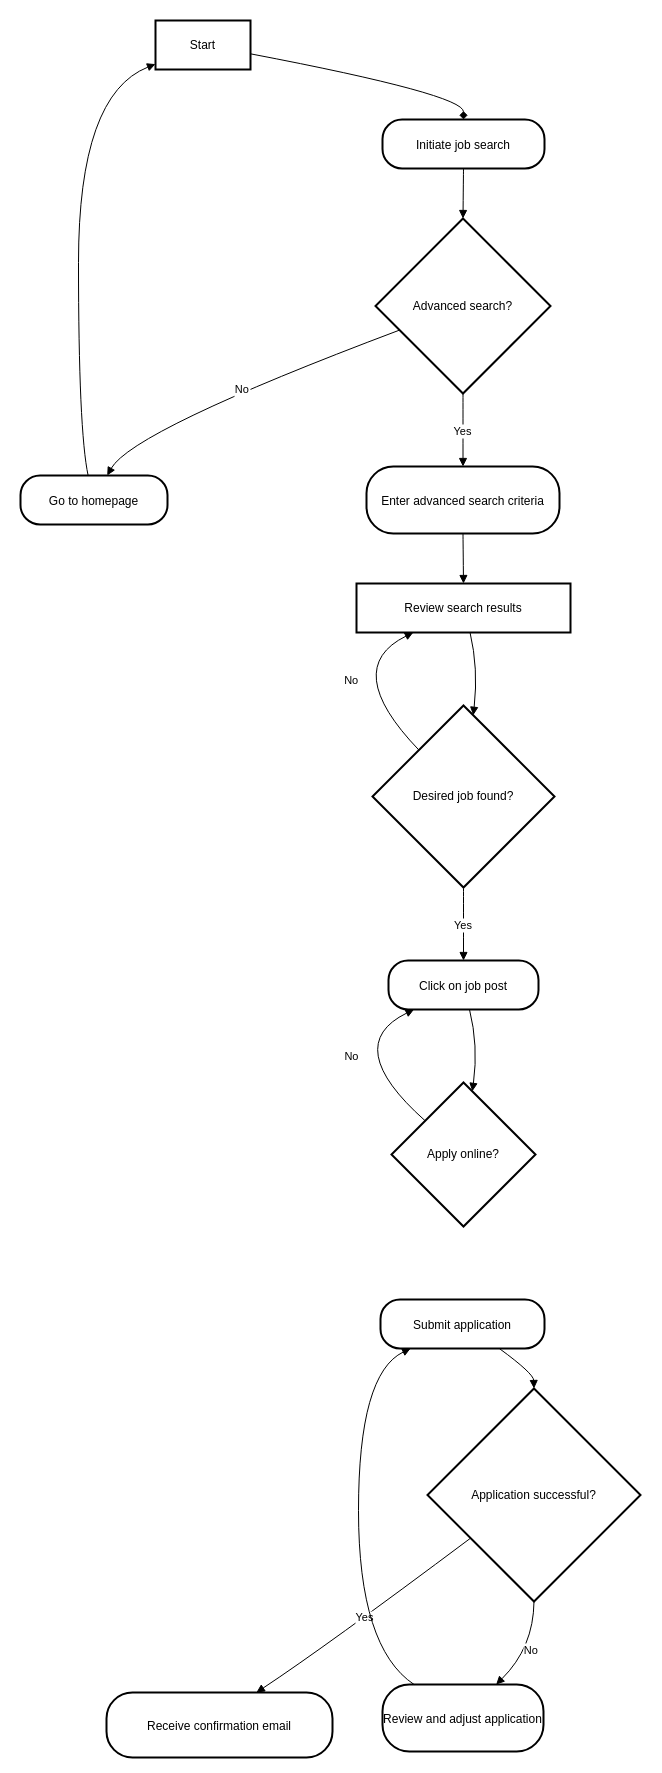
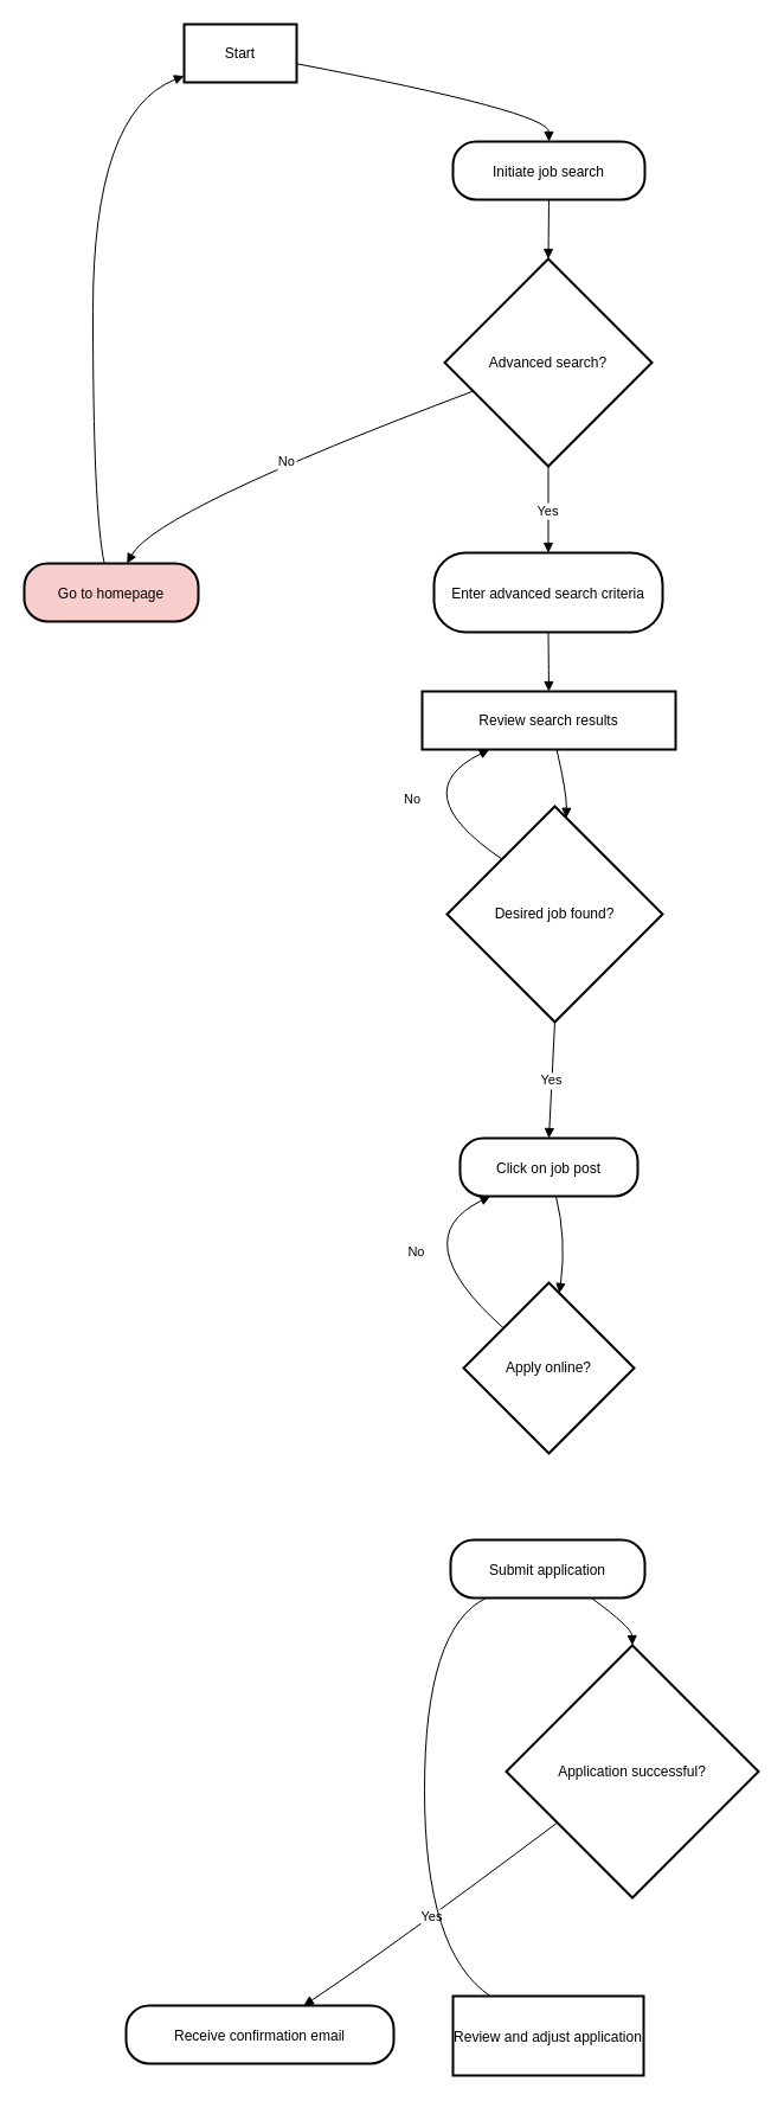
  <mxCell id="0" />
  <mxCell id="1" parent="0" />
  <mxCell id="2" value="Start" style="whiteSpace=wrap;strokeWidth=2;" vertex="1" parent="1"><mxGeometry x="155" y="20" width="95" height="49" as="geometry" /></mxCell>
  <mxCell id="3" value="Initiate job search" style="rounded=1;arcSize=40;strokeWidth=2" vertex="1" parent="1"><mxGeometry x="382" y="119" width="162" height="49" as="geometry" /></mxCell>
  <mxCell id="4" value="Advanced search?" style="rhombus;strokeWidth=2;whiteSpace=wrap;" vertex="1" parent="1"><mxGeometry x="375" y="218" width="175" height="175" as="geometry" /></mxCell>
- <mxCell id="5" value="Go to homepage" style="rounded=1;arcSize=40;strokeWidth=2" vertex="1" parent="1"><mxGeometry x="20" y="475" width="147" height="49" as="geometry" /></mxCell>
+ <mxCell id="5" value="Go to homepage" style="rounded=1;arcSize=40;strokeWidth=2;fillColor=#f8cecc;" vertex="1" parent="1"><mxGeometry x="20" y="475" width="147" height="49" as="geometry" /></mxCell>
  <mxCell id="6" value="Enter advanced search criteria" style="rounded=1;arcSize=40;strokeWidth=2" vertex="1" parent="1"><mxGeometry x="366" y="466" width="193" height="67" as="geometry" /></mxCell>
  <mxCell id="7" value="Review search results" style="whiteSpace=wrap;strokeWidth=2;" vertex="1" parent="1"><mxGeometry x="356" y="583" width="214" height="49" as="geometry" /></mxCell>
- <mxCell id="8" value="Desired job found?" style="rhombus;strokeWidth=2;whiteSpace=wrap;" vertex="1" parent="1"><mxGeometry x="372" y="705" width="182" height="182" as="geometry" /></mxCell>
+ <mxCell id="8" value="Desired job found?" style="rhombus;strokeWidth=2;whiteSpace=wrap;" vertex="1" parent="1"><mxGeometry x="377" y="680" width="182" height="182" as="geometry" /></mxCell>
  <mxCell id="9" value="Click on job post" style="rounded=1;arcSize=40;strokeWidth=2" vertex="1" parent="1"><mxGeometry x="388" y="960" width="150" height="49" as="geometry" /></mxCell>
  <mxCell id="10" value="Apply online?" style="rhombus;strokeWidth=2;whiteSpace=wrap;" vertex="1" parent="1"><mxGeometry x="391" y="1082" width="144" height="144" as="geometry" /></mxCell>
  <mxCell id="11" value="Submit application" style="rounded=1;arcSize=40;strokeWidth=2" vertex="1" parent="1"><mxGeometry x="380" y="1299" width="164" height="49" as="geometry" /></mxCell>
  <mxCell id="12" value="Application successful?" style="rhombus;strokeWidth=2;whiteSpace=wrap;" vertex="1" parent="1"><mxGeometry x="427" y="1388" width="213" height="213" as="geometry" /></mxCell>
- <mxCell id="13" value="Receive confirmation email" style="rounded=1;arcSize=40;strokeWidth=2" vertex="1" parent="1"><mxGeometry x="106" y="1692" width="226" height="65" as="geometry" /></mxCell>
- <mxCell id="14" value="Review and adjust application" style="rounded=1;arcSize=40;strokeWidth=2" vertex="1" parent="1"><mxGeometry x="382" y="1684" width="161" height="67" as="geometry" /></mxCell>
- <mxCell id="15" value="" style="curved=1;startArrow=none;endArrow=diamond;exitX=1;exitY=0.68;entryX=0.5;entryY=0;" edge="1" parent="1" source="2" target="3"><mxGeometry relative="1" as="geometry"><Array as="points"><mxPoint x="463" y="94" /></Array></mxGeometry></mxCell>
+ <mxCell id="13" value="Receive confirmation email" style="rounded=1;arcSize=40;strokeWidth=2" vertex="1" parent="1"><mxGeometry x="106" y="1692" width="226" height="49" as="geometry" /></mxCell>
+ <mxCell id="14" value="Review and adjust application" style="arcSize=40;strokeWidth=2;rounded=0;" vertex="1" parent="1"><mxGeometry x="382" y="1684" width="161" height="67" as="geometry" /></mxCell>
+ <mxCell id="15" value="" style="curved=1;startArrow=none;endArrow=block;exitX=1;exitY=0.68;entryX=0.5;entryY=0;" edge="1" parent="1" source="2" target="3"><mxGeometry relative="1" as="geometry"><Array as="points"><mxPoint x="463" y="94" /></Array></mxGeometry></mxCell>
  <mxCell id="16" value="" style="curved=1;startArrow=none;endArrow=block;exitX=0.5;exitY=1;entryX=0.5;entryY=0;" edge="1" parent="1" source="3" target="4"><mxGeometry relative="1" as="geometry"><Array as="points" /></mxGeometry></mxCell>
  <mxCell id="17" value="No" style="curved=1;startArrow=none;endArrow=block;exitX=0;exitY=0.69;entryX=0.59;entryY=0;" edge="1" parent="1" source="4" target="5"><mxGeometry relative="1" as="geometry"><Array as="points"><mxPoint x="132" y="430" /></Array></mxGeometry></mxCell>
  <mxCell id="18" value="Yes" style="curved=1;startArrow=none;endArrow=block;exitX=0.5;exitY=1;entryX=0.5;entryY=0;" edge="1" parent="1" source="4" target="6"><mxGeometry relative="1" as="geometry"><Array as="points" /></mxGeometry></mxCell>
  <mxCell id="19" value="" style="curved=1;startArrow=none;endArrow=block;exitX=0.5;exitY=1;entryX=0.5;entryY=-0.01;" edge="1" parent="1" source="6" target="7"><mxGeometry relative="1" as="geometry"><Array as="points" /></mxGeometry></mxCell>
  <mxCell id="20" value="" style="curved=1;startArrow=none;endArrow=block;exitX=0.53;exitY=0.99;entryX=0.56;entryY=0;" edge="1" parent="1" source="7" target="8"><mxGeometry relative="1" as="geometry"><Array as="points"><mxPoint x="478" y="668" /></Array></mxGeometry></mxCell>
  <mxCell id="21" value="Yes" style="curved=1;startArrow=none;endArrow=block;exitX=0.5;exitY=1;entryX=0.5;entryY=0;" edge="1" parent="1" source="8" target="9"><mxGeometry relative="1" as="geometry"><Array as="points" /></mxGeometry></mxCell>
  <mxCell id="22" value="No" style="curved=1;startArrow=none;endArrow=block;exitX=0.02;exitY=0;entryX=0.27;entryY=0.99;" edge="1" parent="1" source="8" target="7"><mxGeometry relative="1" as="geometry"><Array as="points"><mxPoint x="340" y="668" /></Array></mxGeometry></mxCell>
  <mxCell id="23" value="" style="curved=1;startArrow=none;endArrow=block;exitX=0.54;exitY=1;entryX=0.57;entryY=0;" edge="1" parent="1" source="9" target="10"><mxGeometry relative="1" as="geometry"><Array as="points"><mxPoint x="478" y="1045" /></Array></mxGeometry></mxCell>
  <mxCell id="24" value="No" style="curved=1;startArrow=none;endArrow=block;exitX=0;exitY=0.06;entryX=0.17;entryY=1;" edge="1" parent="1" source="10" target="9"><mxGeometry relative="1" as="geometry"><Array as="points"><mxPoint x="340" y="1045" /></Array></mxGeometry></mxCell>
  <mxCell id="25" value="" style="curved=1;startArrow=none;endArrow=block;exitX=0.72;exitY=0.99;entryX=0.5;entryY=0;" edge="1" parent="1" source="11" target="12"><mxGeometry relative="1" as="geometry"><Array as="points"><mxPoint x="533" y="1373" /></Array></mxGeometry></mxCell>
  <mxCell id="26" value="Yes" style="curved=1;startArrow=none;endArrow=block;exitX=0;exitY=0.84;entryX=0.66;entryY=0.01;" edge="1" parent="1" source="12" target="13"><mxGeometry relative="1" as="geometry"><Array as="points"><mxPoint x="324" y="1647" /></Array></mxGeometry></mxCell>
- <mxCell id="27" value="No" style="curved=1;startArrow=none;endArrow=block;exitX=0.5;exitY=1;entryX=0.71;entryY=-0.01;" edge="1" parent="1" source="12" target="14"><mxGeometry relative="1" as="geometry"><Array as="points"><mxPoint x="533" y="1647" /></Array></mxGeometry></mxCell>
- <mxCell id="28" value="" style="curved=1;startArrow=none;endArrow=block;exitX=0.19;exitY=-0.01;entryX=0.19;entryY=0.99;" edge="1" parent="1" source="14" target="11"><mxGeometry relative="1" as="geometry"><Array as="points"><mxPoint x="358" y="1647" /><mxPoint x="358" y="1373" /></Array></mxGeometry></mxCell>
+ <mxCell id="28" value="" style="curved=1;startArrow=none;endArrow=none;exitX=0.19;exitY=-0.01;entryX=0.19;entryY=0.99;" edge="1" parent="1" source="14" target="11"><mxGeometry relative="1" as="geometry"><Array as="points"><mxPoint x="358" y="1647" /><mxPoint x="358" y="1373" /></Array></mxGeometry></mxCell>
  <mxCell id="29" value="" style="curved=1;startArrow=none;endArrow=block;exitX=0.46;exitY=0;entryX=0;entryY=0.89;" edge="1" parent="1" source="5" target="2"><mxGeometry relative="1" as="geometry"><Array as="points"><mxPoint x="78" y="430" /><mxPoint x="78" y="94" /></Array></mxGeometry></mxCell>
